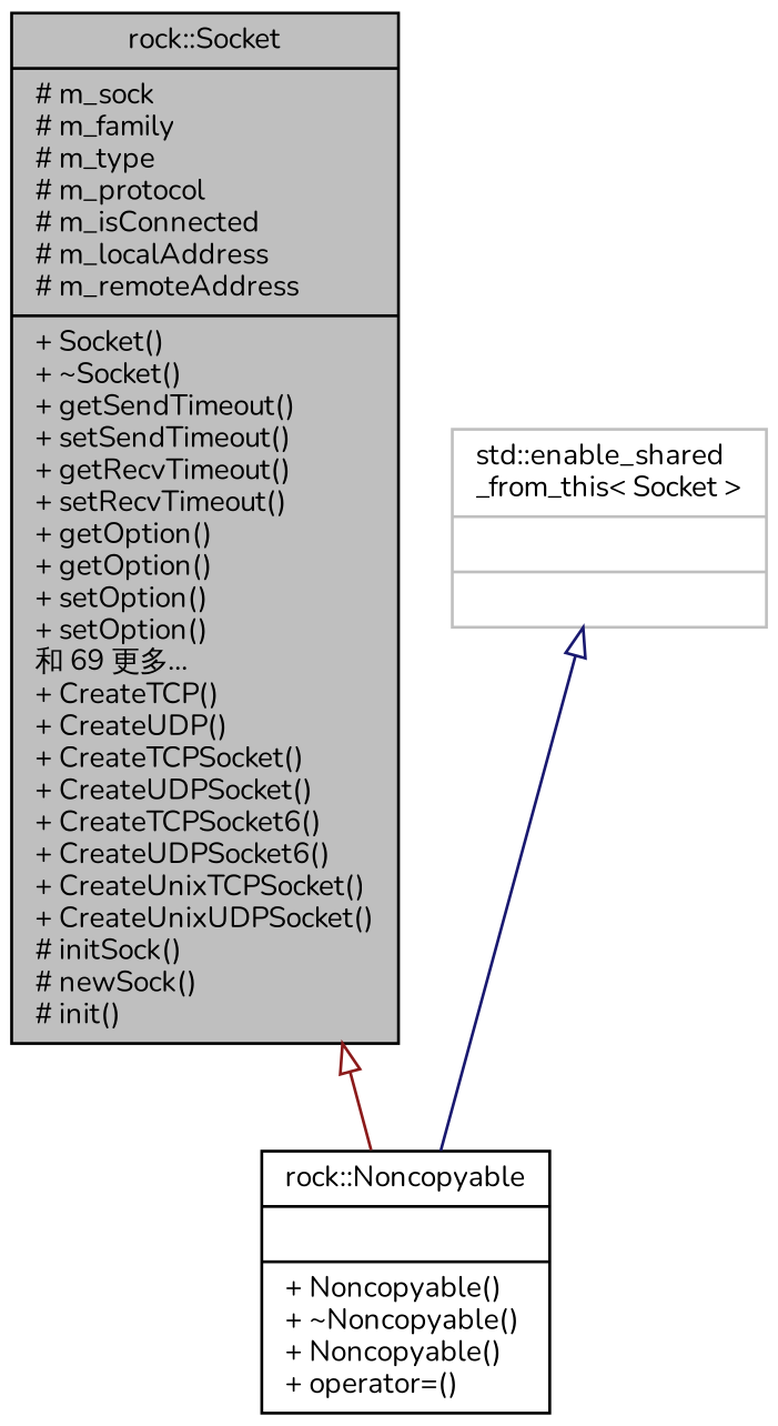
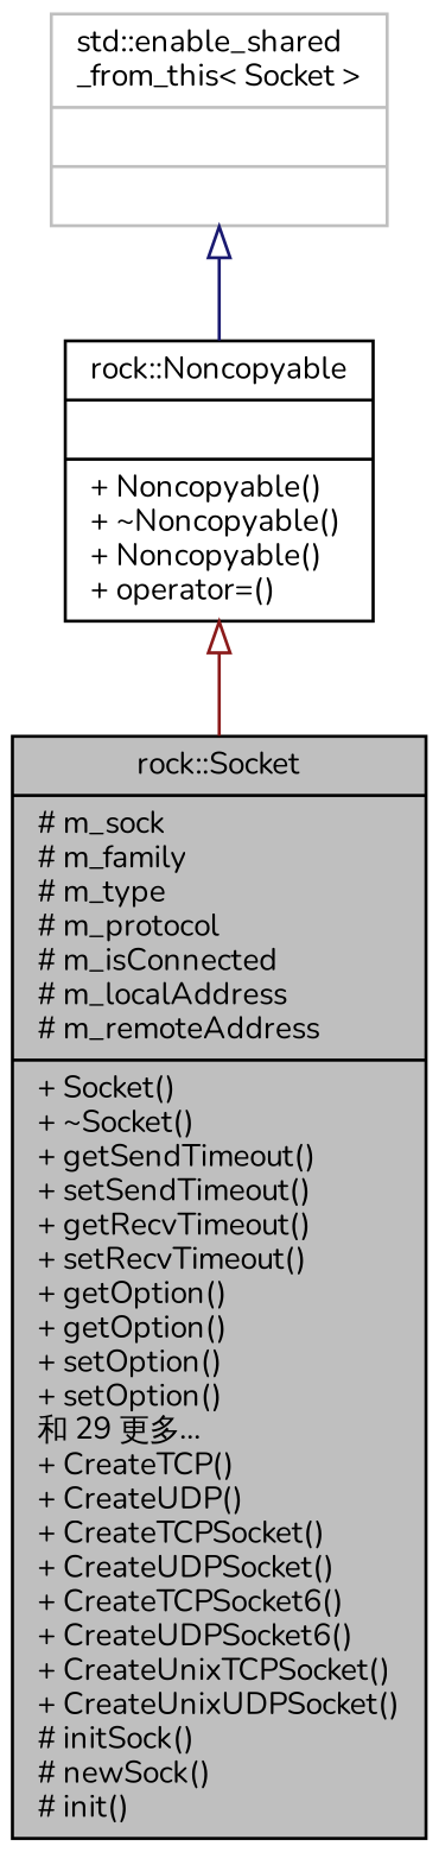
  digraph {
    fontname=Nunito
    node [color=black fillcolor=white fontname=Nunito fontsize=10 shape=record style=filled]
    edge [arrowtail=onormal dir=back fontname=Nunito fontsize=10 labelfontname=Helvetica labelfontsize=10 style=solid]
-   n1 [fillcolor=grey75 fontcolor=black height=0.2 label="{rock::Socket\n|# m_sock\l# m_family\l# m_type\l# m_protocol\l# m_isConnected\l# m_localAddress\l# m_remoteAddress\l|+ Socket()\l+ ~Socket()\l+ getSendTimeout()\l+ setSendTimeout()\l+ getRecvTimeout()\l+ setRecvTimeout()\l+ getOption()\l+ getOption()\l+ setOption()\l+ setOption()\l和 69 更多...\l+ CreateTCP()\l+ CreateUDP()\l+ CreateTCPSocket()\l+ CreateUDPSocket()\l+ CreateTCPSocket6()\l+ CreateUDPSocket6()\l+ CreateUnixTCPSocket()\l+ CreateUnixUDPSocket()\l# initSock()\l# newSock()\l# init()\l}" width=0.4]
+   n1 [fillcolor=grey75 fontcolor=black height=0.2 label="{rock::Socket\n|# m_sock\l# m_family\l# m_type\l# m_protocol\l# m_isConnected\l# m_localAddress\l# m_remoteAddress\l|+ Socket()\l+ ~Socket()\l+ getSendTimeout()\l+ setSendTimeout()\l+ getRecvTimeout()\l+ setRecvTimeout()\l+ getOption()\l+ getOption()\l+ setOption()\l+ setOption()\l和 29 更多...\l+ CreateTCP()\l+ CreateUDP()\l+ CreateTCPSocket()\l+ CreateUDPSocket()\l+ CreateTCPSocket6()\l+ CreateUDPSocket6()\l+ CreateUnixTCPSocket()\l+ CreateUnixUDPSocket()\l# initSock()\l# newSock()\l# init()\l}" width=0.4]
    n2 [color=grey75 height=0.2 label="{std::enable_shared\l_from_this\< Socket \>\n||}" width=0.4]
    n3 [height=0.2 label="{rock::Noncopyable\n||+ Noncopyable()\l+ ~Noncopyable()\l+ Noncopyable()\l+ operator=()\l}" width=0.4]
    n2 -> n3 [color=midnightblue]
-   n1 -> n3 [color=firebrick4]
+   n3 -> n1 [color=firebrick4]
  }
